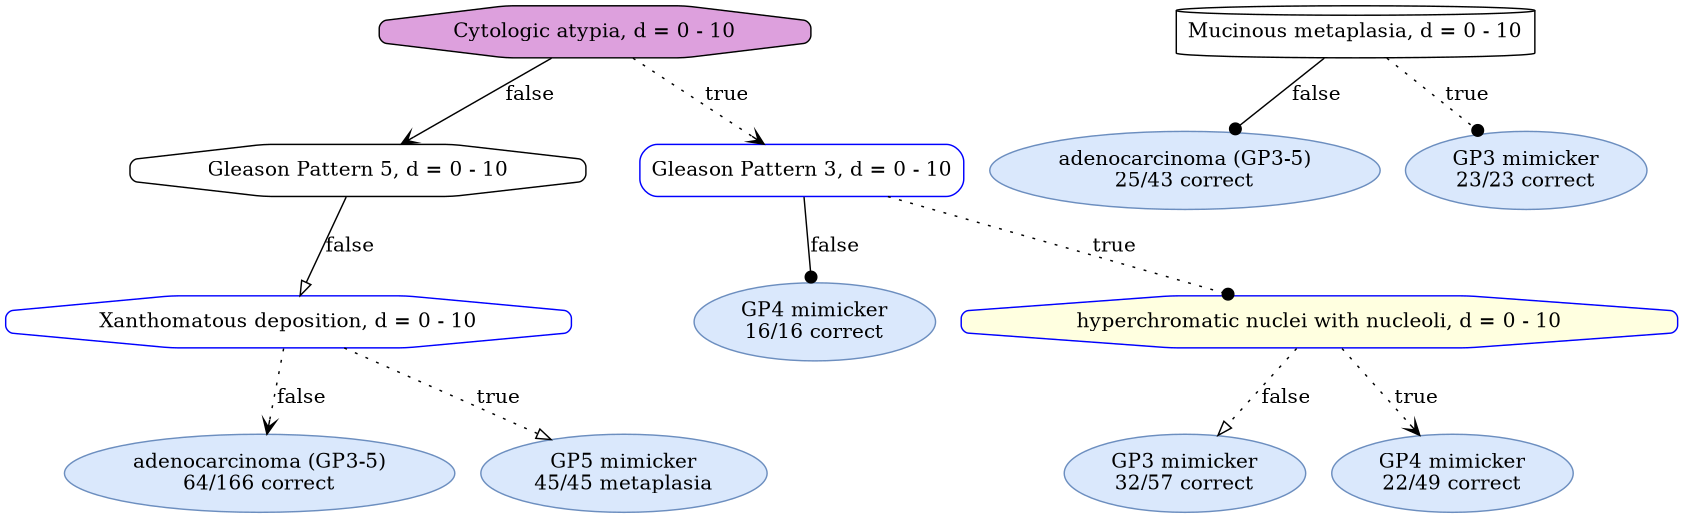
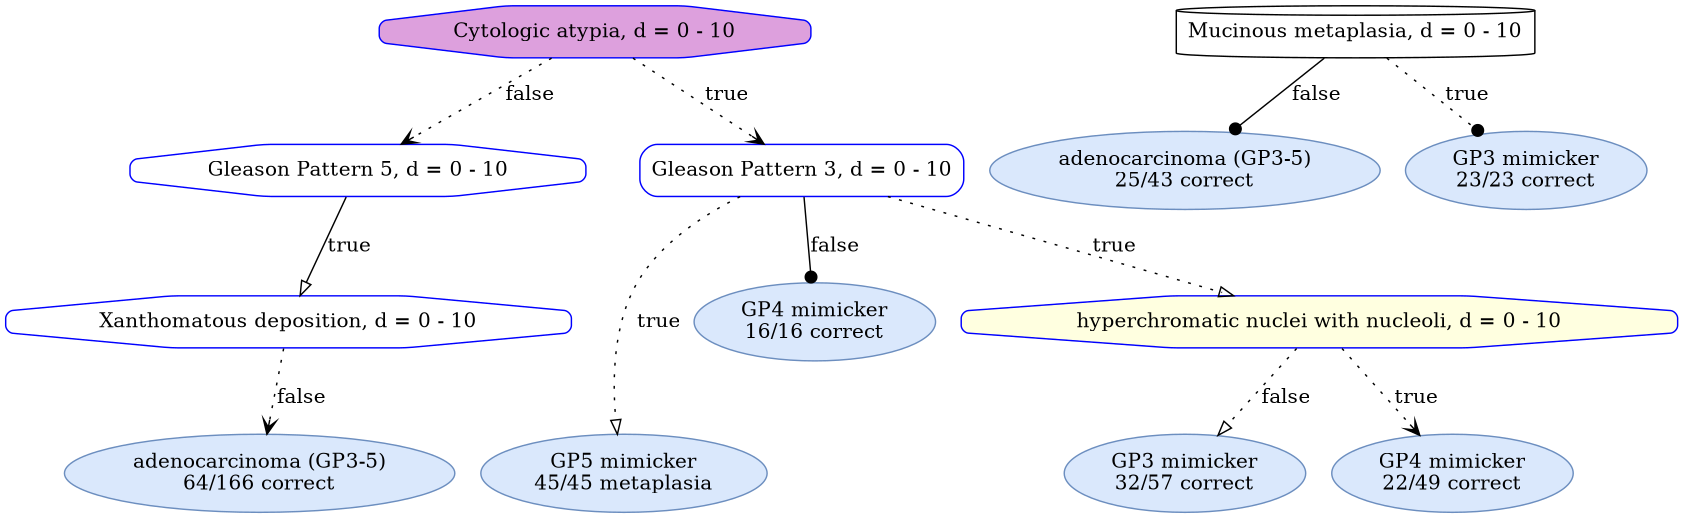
  digraph {
    fontname="Times-Roman"
    node [color="#6C8EBF" fillcolor="#DAE8FC" fontname="Times-Roman" shape=ellipse style="rounded,filled"]
    edge [arrowhead=vee style=dotted]
-   n1 [color=black fillcolor=plum label="Cytologic atypia, d = 0 - 10" shape=octagon]
-   n2 [color=black fillcolor=white label="Gleason Pattern 5, d = 0 - 10" shape=octagon]
+   n1 [color=blue fillcolor=plum label="Cytologic atypia, d = 0 - 10" shape=octagon]
+   n2 [color=blue fillcolor=white label="Gleason Pattern 5, d = 0 - 10" shape=octagon]
    n3 [color=blue fillcolor=white label="Gleason Pattern 3, d = 0 - 10" shape=box]
    n4 [color=blue fillcolor=white label="Xanthomatous deposition, d = 0 - 10" shape=octagon]
    n5 [label=<GP4 mimicker<br/>16/16 correct>]
    n6 [color=blue fillcolor=lightyellow label="hyperchromatic nuclei with nucleoli, d = 0 - 10" shape=octagon]
    n7 [color=black fillcolor=white label="Mucinous metaplasia, d = 0 - 10" shape=cylinder]
    n8 [label=<adenocarcinoma (GP3-5)<br/>25/43 correct>]
    n9 [label=<GP3 mimicker<br/>23/23 correct>]
    n10 [label=<adenocarcinoma (GP3-5)<br/>64/166 correct>]
    n11 [label=<GP5 mimicker<br/>45/45 metaplasia>]
    n12 [label=<GP3 mimicker<br/>32/57 correct>]
    n13 [label=<GP4 mimicker<br/>22/49 correct>]
-   n1 -> n2 [label=false style=solid]
+   n1 -> n2 [label=false]
    n1 -> n3 [label=true]
-   n2 -> n4 [arrowhead=onormal label=false style=solid]
+   n2 -> n4 [arrowhead=onormal label=true style=solid]
    n3 -> n5 [arrowhead=dot label=false style=solid]
-   n3 -> n6 [arrowhead=dot label=true]
+   n3 -> n6 [arrowhead=onormal label=true]
    n4 -> n10 [label=false]
-   n4 -> n11 [arrowhead=onormal label=true]
+   n3 -> n11 [arrowhead=onormal label=true]
    n6 -> n12 [arrowhead=onormal label=false]
    n6 -> n13 [label=true]
    n7 -> n8 [arrowhead=dot label=false style=solid]
    n7 -> n9 [arrowhead=dot label=true]
  }
